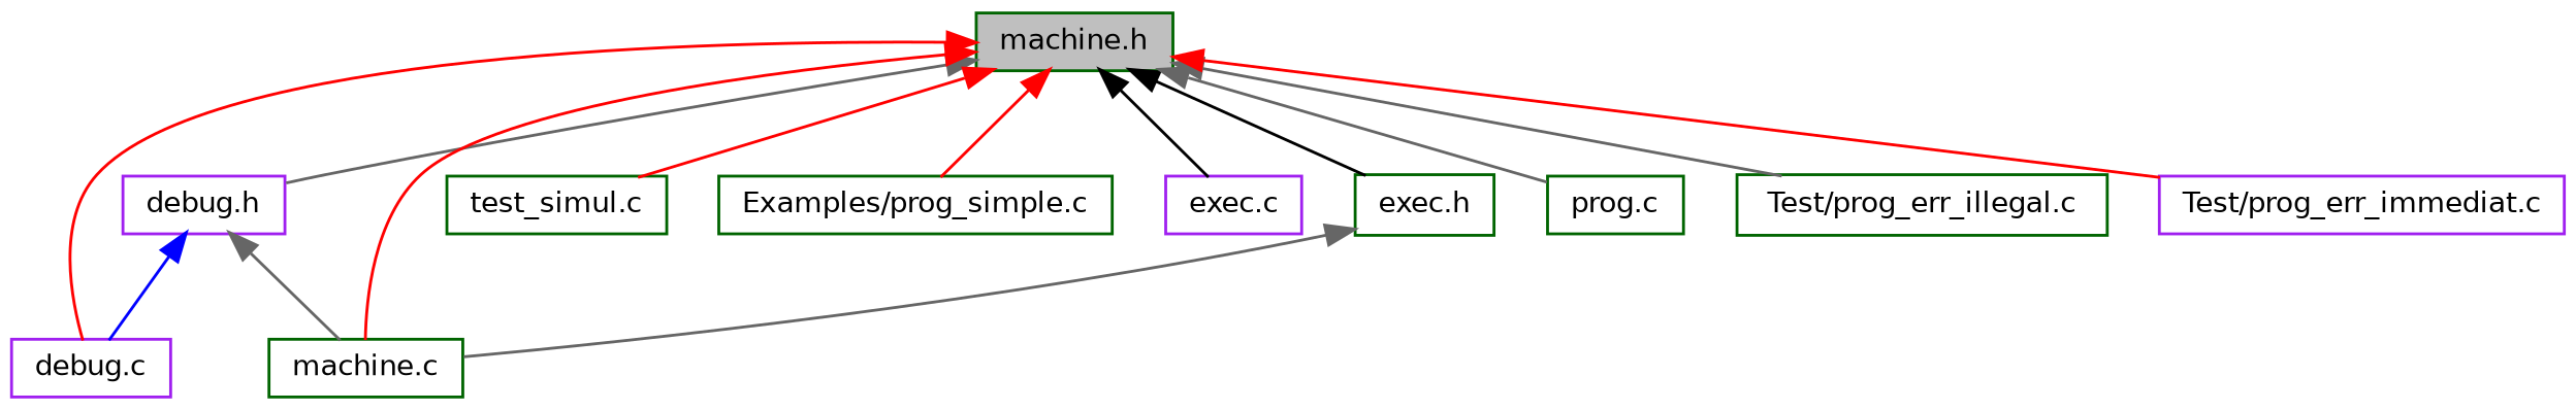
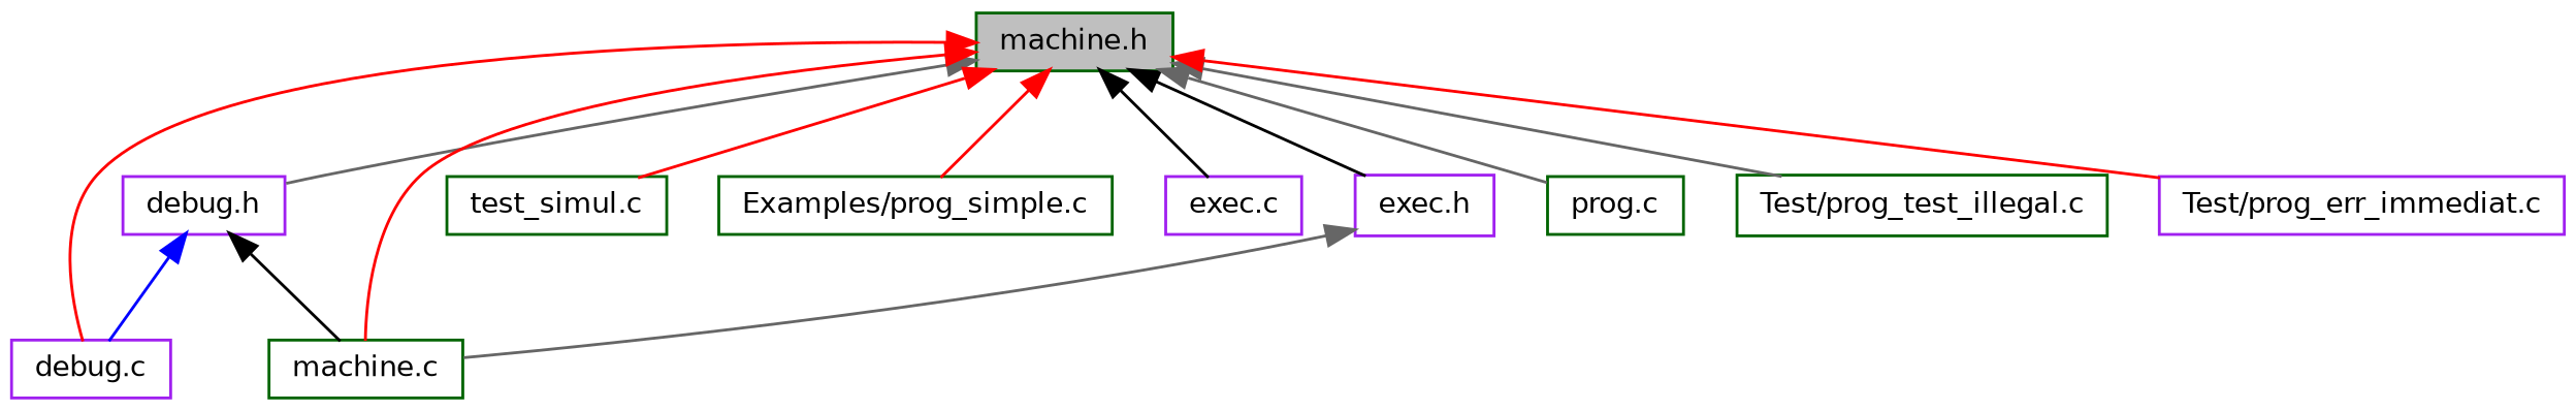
  digraph {
    fontname="DejaVu Sans"
    node [color=darkgreen fillcolor=white fontname="DejaVu Sans" fontsize=10 shape=record style=filled]
    edge [color=gray40 dir=back fontname="DejaVu Sans" fontsize=10 labelfontname=FreeSans labelfontsize=10 style=solid]
    n1 [fillcolor=grey75 fontcolor=black height=0.2 label="machine.h" width=0.4]
    n2 [color=purple height=0.2 label="debug.h" width=0.4]
    n3 [color=purple height=0.2 label="debug.c" width=0.4]
    n4 [height=0.2 label="machine.c" width=0.4]
    n5 [height=0.2 label="test_simul.c" width=0.4]
    n6 [height=0.2 label="Examples/prog_simple.c" width=0.4]
    n7 [color=purple height=0.2 label="exec.c" width=0.4]
-   n8 [height=0.2 label="exec.h" width=0.4]
+   n8 [color=purple height=0.2 label="exec.h" width=0.4]
    n9 [height=0.2 label="prog.c" width=0.4]
-   n10 [height=0.2 label="Test/prog_err_illegal.c" width=0.4]
+   n10 [height=0.2 label="Test/prog_test_illegal.c" width=0.4]
    n11 [color=purple height=0.2 label="Test/prog_err_immediat.c" width=0.4]
    n1 -> n2
    n1 -> n3 [color=red]
    n1 -> n4 [color=red]
    n1 -> n5 [color=red]
    n1 -> n6 [color=red]
    n1 -> n7 [color=black]
    n1 -> n8 [color=black]
    n1 -> n9
    n1 -> n10
    n1 -> n11 [color=red]
    n2 -> n3 [color=blue]
-   n2 -> n4
+   n2 -> n4 [color=black]
    n8 -> n4
  }
